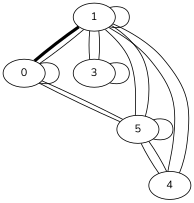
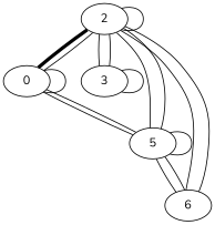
  graph {
    fontname=Nunito
    node [fontname=Nunito]
    edge [fontname=Nunito]
-   1
+   1 [label=2]
    n2 [label=0]
    3
-   4
+   4 [label=6]
    5
    1 -- 1
    1 -- n2 [penwidth=4 weight=4]
    1 -- 3 [penweight=3 weight=3]
    1 -- 4
    1 -- 5
    n2 -- 1 [penweight=4 weight=4]
    n2 -- n2
    n2 -- 5 [penweight=2 weight=2]
    3 -- 1 [penweight=3 weight=4]
    3 -- 3
    4 -- 1
    4 -- 5
    5 -- 1
    5 -- n2
    5 -- 4
    5 -- 5
  }
